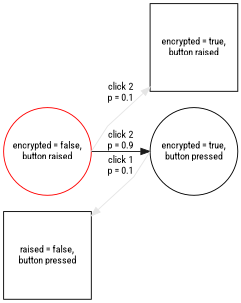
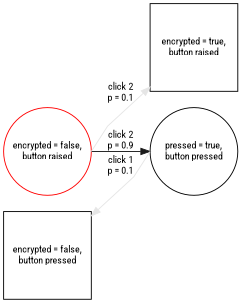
  digraph {
    fontname="Roboto Condensed"
    rankdir=LR
    splines=polyline
    node [fontname="Roboto Condensed" fontsize=11 margin=0 shape=circle]
    edge [color=grey90 fontname="Roboto Condensed" fontsize=11 tailport=e weight=1]
    n1 [color=red label="encrypted = false,\nbutton raised" width=1.35]
-   n2 [label="raised = false,\nbutton pressed" shape=square width=1.35]
-   n3 [label="encrypted = true,\nbutton pressed" width=1.35]
+   n2 [label="encrypted = false,\nbutton pressed" shape=square width=1.35]
+   n3 [label="pressed = true,\nbutton pressed" width=1.35]
    n4 [label="encrypted = true,\nbutton raised" shape=square width=1.35]
    subgraph sub_1 {
      rank=same
      n1
      n2
    }
    subgraph sub_2 {
      rank=same
      n3
      n4
    }
    n1 -> n3 [color=grey10 label="click 2\np = 0.9" weight=9]
    n1 -> n4 [label="click 2\np = 0.1"]
    n3 -> n2 [label="click 1\np = 0.1" tailport=w]
  }
